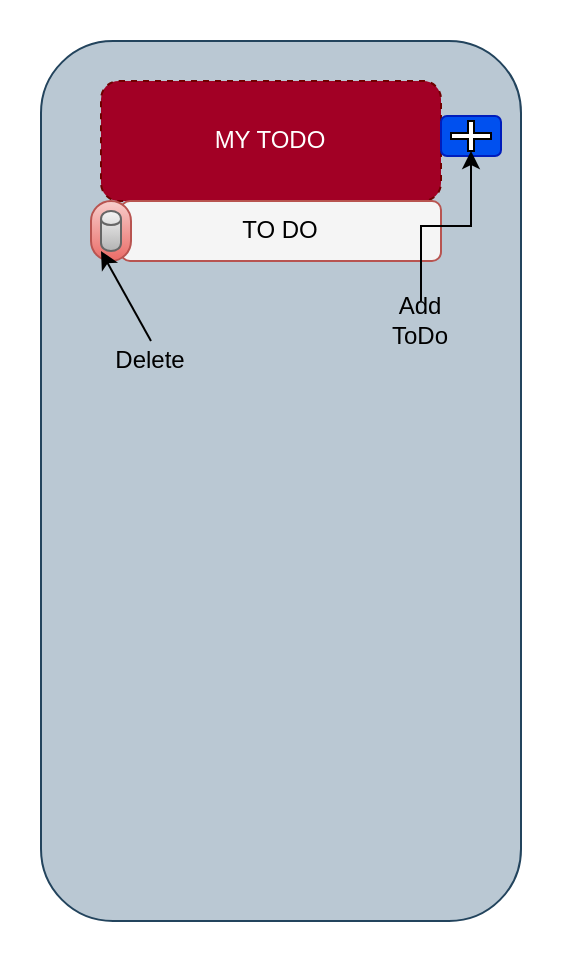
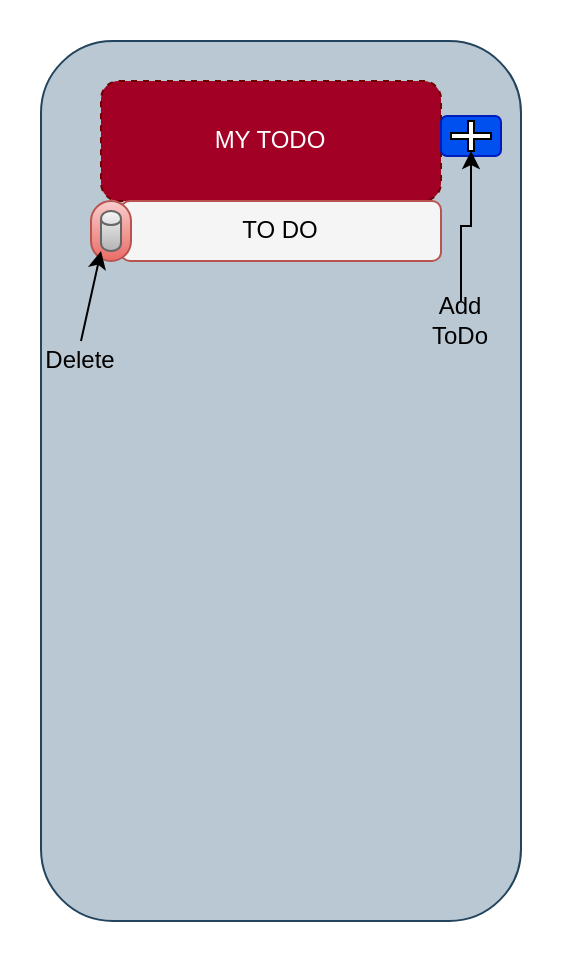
  <mxCell id="0" />
  <mxCell id="1" parent="0" />
  <mxCell id="2" value="" style="rounded=1;whiteSpace=wrap;html=1;fillColor=#bac8d3;strokeColor=#23445d;gradientDirection=north;" parent="1" vertex="1"><mxGeometry x="20" y="20" width="240" height="440" as="geometry" /></mxCell>
  <mxCell id="3" value="MY TODO" style="rounded=1;whiteSpace=wrap;html=1;fillColor=#a20025;strokeColor=#6F0000;fontColor=#ffffff;dashed=1;" parent="1" vertex="1"><mxGeometry x="50" y="40" width="170" height="60" as="geometry" /></mxCell>
  <mxCell id="4" value="" style="rounded=1;whiteSpace=wrap;html=1;fillColor=#0050ef;strokeColor=#001DBC;fontColor=#ffffff;" parent="1" vertex="1"><mxGeometry x="220" y="57.5" width="30" height="20" as="geometry" /></mxCell>
  <mxCell id="5" value="TO DO" style="rounded=1;whiteSpace=wrap;html=1;fillColor=#f5f5f5;strokeColor=#b85450;" parent="1" vertex="1"><mxGeometry x="60" y="100" width="160" height="30" as="geometry" /></mxCell>
  <mxCell id="6" value="" style="rounded=1;whiteSpace=wrap;html=1;gradientColor=#ea6b66;arcSize=50;fillColor=#f8cecc;strokeColor=#b85450;" parent="1" vertex="1"><mxGeometry x="45" y="100" width="20" height="30" as="geometry" /></mxCell>
  <mxCell id="7" value="" style="shape=cylinder;whiteSpace=wrap;html=1;boundedLbl=1;backgroundOutline=1;gradientColor=#b3b3b3;fillColor=#f5f5f5;strokeColor=#666666;" parent="1" vertex="1"><mxGeometry x="50" y="105" width="10" height="20" as="geometry" /></mxCell>
- <mxCell id="8" value="Delete" style="text;html=1;strokeColor=none;fillColor=none;align=center;verticalAlign=middle;whiteSpace=wrap;rounded=0;" parent="1" vertex="1"><mxGeometry x="55" y="170" width="40" height="20" as="geometry" /></mxCell>
+ <mxCell id="8" value="Delete" style="text;html=1;strokeColor=none;fillColor=none;align=center;verticalAlign=middle;whiteSpace=wrap;rounded=0;" parent="1" vertex="1"><mxGeometry x="20" y="170" width="40" height="20" as="geometry" /></mxCell>
  <mxCell id="9" value="" style="shape=cross;whiteSpace=wrap;html=1;gradientColor=none;size=0.2;" parent="1" vertex="1"><mxGeometry x="225" y="60" width="20" height="15" as="geometry" /></mxCell>
  <mxCell id="10" value="" style="endArrow=classic;html=1;exitX=0.5;exitY=0;exitDx=0;exitDy=0;" parent="1" source="8" edge="1"><mxGeometry width="50" height="50" relative="1" as="geometry"><mxPoint x="0" y="175" as="sourcePoint" /><mxPoint x="50" y="125" as="targetPoint" /></mxGeometry></mxCell>
  <mxCell id="11" value="" style="edgeStyle=orthogonalEdgeStyle;rounded=0;orthogonalLoop=1;jettySize=auto;html=1;" parent="1" source="12" target="9" edge="1"><mxGeometry relative="1" as="geometry" /></mxCell>
- <mxCell id="12" value="Add ToDo" style="text;html=1;strokeColor=none;fillColor=none;align=center;verticalAlign=middle;whiteSpace=wrap;rounded=0;" parent="1" vertex="1"><mxGeometry x="190" y="150" width="40" height="20" as="geometry" /></mxCell>
+ <mxCell id="12" value="Add ToDo" style="text;html=1;strokeColor=none;fillColor=none;align=center;verticalAlign=middle;whiteSpace=wrap;rounded=0;" parent="1" vertex="1"><mxGeometry x="210" y="150" width="40" height="20" as="geometry" /></mxCell>
